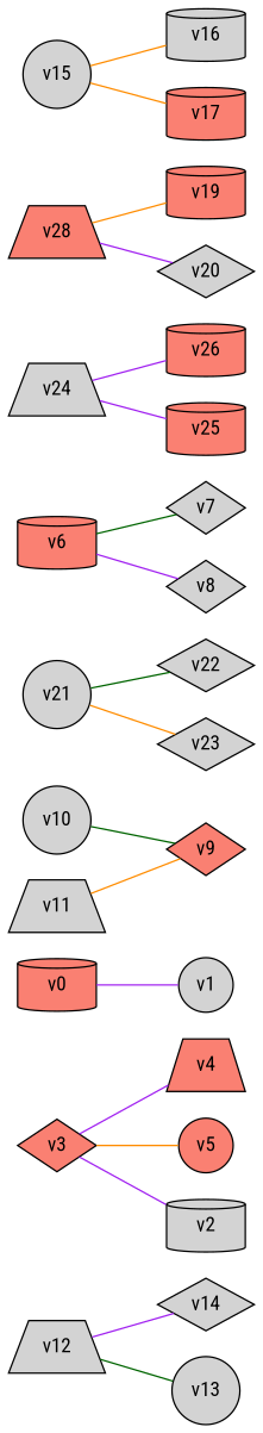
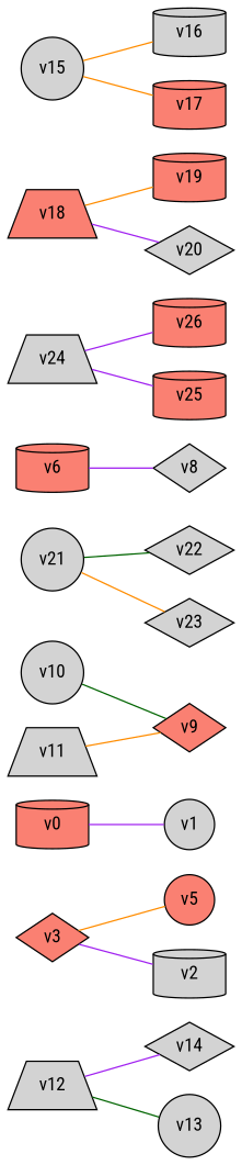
  graph {
    fontname="Roboto Condensed"
    rankdir=LR
    node [fillcolor=lightgrey fontname="Roboto Condensed" shape=diamond style=filled]
    edge [color=purple fontname="Roboto Condensed"]
    v12 [shape=trapezium]
    v14
    v13 [shape=circle]
    v3 [fillcolor=salmon]
-   v4 [fillcolor=salmon shape=trapezium]
    v5 [fillcolor=salmon shape=circle]
    v2 [shape=cylinder]
    v0 [fillcolor=salmon shape=cylinder]
    v1 [shape=circle]
    v10 [shape=circle]
    v9 [fillcolor=salmon]
    v21 [shape=circle]
    v22
    v23
    v6 [fillcolor=salmon shape=cylinder]
-   v7
    v8
    v24 [shape=trapezium]
    v26 [fillcolor=salmon shape=cylinder]
    v25 [fillcolor=salmon shape=cylinder]
-   v18 [fillcolor=salmon shape=trapezium label=v28]
+   v18 [fillcolor=salmon shape=trapezium]
    v19 [fillcolor=salmon shape=cylinder]
    v20
    v15 [shape=circle]
    v16 [shape=cylinder]
    v17 [fillcolor=salmon shape=cylinder]
    v11 [shape=trapezium]
    v12 -- v14
    v12 -- v13 [color=darkgreen]
-   v3 -- v4
    v3 -- v5 [color=darkorange]
    v3 -- v2
    v0 -- v1
    v10 -- v9 [color=darkgreen]
    v21 -- v22 [color=darkgreen]
    v21 -- v23 [color=darkorange]
-   v6 -- v7 [color=darkgreen]
    v6 -- v8
    v24 -- v26
    v24 -- v25
    v18 -- v19 [color=darkorange]
    v18 -- v20
    v15 -- v16 [color=darkorange]
    v15 -- v17 [color=darkorange]
    v11 -- v9 [color=darkorange]
  }
